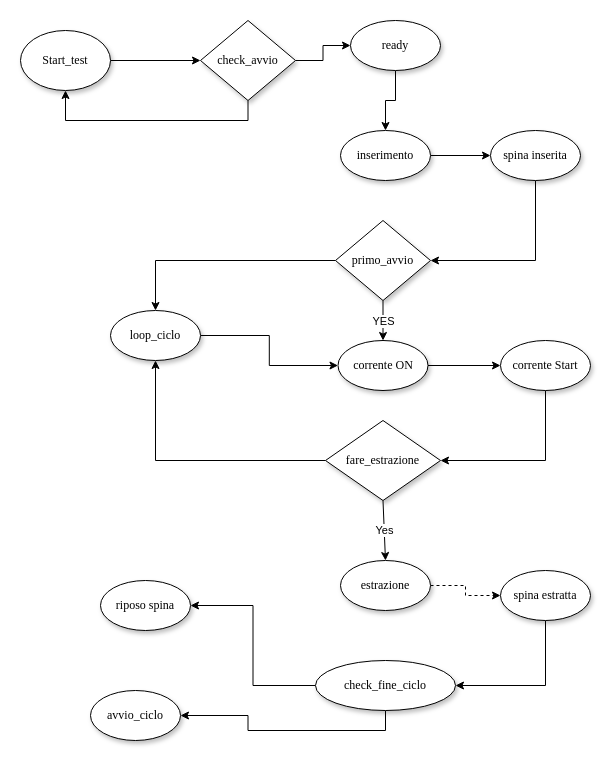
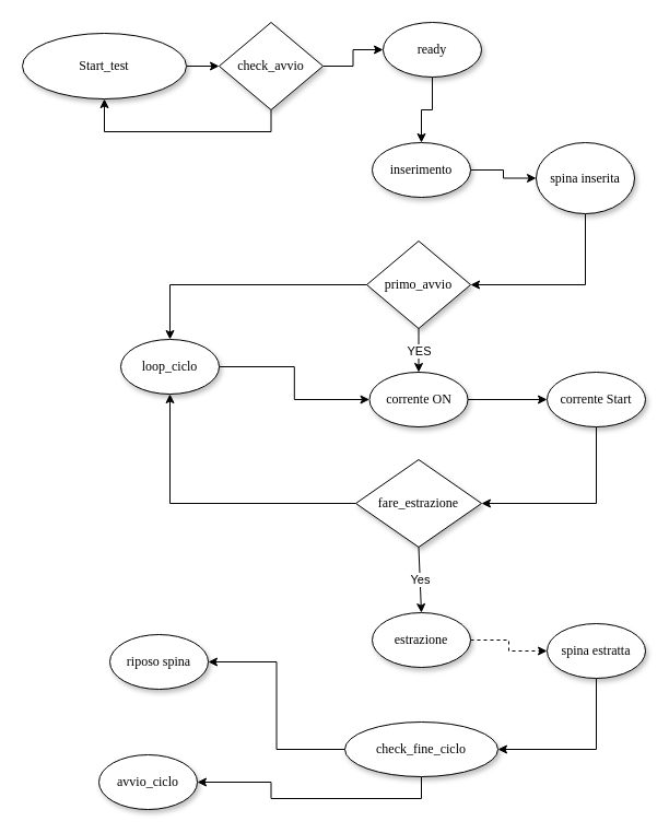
  <mxCell id="0" />
  <mxCell id="1" parent="0" />
  <mxCell id="2" style="edgeStyle=orthogonalEdgeStyle;rounded=0;orthogonalLoop=1;jettySize=auto;html=1;exitX=1;exitY=0.5;exitDx=0;exitDy=0;entryX=0;entryY=0.5;entryDx=0;entryDy=0;" edge="1" parent="1" source="3" target="32"><mxGeometry relative="1" as="geometry" /></mxCell>
- <mxCell id="3" value="Start_test" style="ellipse;whiteSpace=wrap;html=1;rounded=0;shadow=1;comic=0;labelBackgroundColor=none;strokeWidth=1;fontFamily=Verdana;fontSize=12;align=center;" parent="1" vertex="1"><mxGeometry x="20" y="30" width="90" height="60" as="geometry" /></mxCell>
+ <mxCell id="3" value="Start_test" style="ellipse;whiteSpace=wrap;html=1;rounded=0;shadow=1;comic=0;labelBackgroundColor=none;strokeWidth=1;fontFamily=Verdana;fontSize=12;align=center;" parent="1" vertex="1"><mxGeometry x="20" y="30" width="150" height="60" as="geometry" /></mxCell>
  <mxCell id="4" style="edgeStyle=orthogonalEdgeStyle;rounded=0;orthogonalLoop=1;jettySize=auto;html=1;exitX=0.5;exitY=1;exitDx=0;exitDy=0;entryX=0.5;entryY=0;entryDx=0;entryDy=0;" edge="1" parent="1" source="5" target="7"><mxGeometry relative="1" as="geometry" /></mxCell>
  <mxCell id="5" value="ready" style="ellipse;whiteSpace=wrap;html=1;rounded=0;shadow=1;comic=0;labelBackgroundColor=none;strokeWidth=1;fontFamily=Verdana;fontSize=12;align=center;" parent="1" vertex="1"><mxGeometry x="350" y="20" width="90" height="50" as="geometry" /></mxCell>
  <mxCell id="6" style="edgeStyle=orthogonalEdgeStyle;rounded=0;orthogonalLoop=1;jettySize=auto;html=1;exitX=1;exitY=0.5;exitDx=0;exitDy=0;entryX=0;entryY=0.5;entryDx=0;entryDy=0;" edge="1" parent="1" source="7" target="11"><mxGeometry relative="1" as="geometry" /></mxCell>
  <mxCell id="7" value="inserimento" style="ellipse;whiteSpace=wrap;html=1;rounded=0;shadow=1;comic=0;labelBackgroundColor=none;strokeWidth=1;fontFamily=Verdana;fontSize=12;align=center;" vertex="1" parent="1"><mxGeometry x="340" y="130" width="90" height="50" as="geometry" /></mxCell>
  <mxCell id="8" style="edgeStyle=orthogonalEdgeStyle;rounded=0;orthogonalLoop=1;jettySize=auto;html=1;exitX=1;exitY=0.5;exitDx=0;exitDy=0;entryX=0;entryY=0.5;entryDx=0;entryDy=0;dashed=1;" edge="1" parent="1" source="9" target="13"><mxGeometry relative="1" as="geometry" /></mxCell>
  <mxCell id="9" value="estrazione" style="ellipse;whiteSpace=wrap;html=1;rounded=0;shadow=1;comic=0;labelBackgroundColor=none;strokeWidth=1;fontFamily=Verdana;fontSize=12;align=center;" vertex="1" parent="1"><mxGeometry x="340" y="560" width="90" height="50" as="geometry" /></mxCell>
  <mxCell id="10" style="edgeStyle=orthogonalEdgeStyle;rounded=0;orthogonalLoop=1;jettySize=auto;html=1;exitX=0.5;exitY=1;exitDx=0;exitDy=0;entryX=1;entryY=0.5;entryDx=0;entryDy=0;" edge="1" parent="1" source="11" target="27"><mxGeometry relative="1" as="geometry" /></mxCell>
- <mxCell id="11" value="spina inserita" style="ellipse;whiteSpace=wrap;html=1;rounded=0;shadow=1;comic=0;labelBackgroundColor=none;strokeWidth=1;fontFamily=Verdana;fontSize=12;align=center;" vertex="1" parent="1"><mxGeometry x="490" y="130" width="90" height="50" as="geometry" /></mxCell>
+ <mxCell id="11" value="spina inserita" style="ellipse;whiteSpace=wrap;html=1;rounded=0;shadow=1;comic=0;labelBackgroundColor=none;strokeWidth=1;fontFamily=Verdana;fontSize=12;align=center;" vertex="1" parent="1"><mxGeometry x="490" y="130" width="90" height="65" as="geometry" /></mxCell>
  <mxCell id="12" style="edgeStyle=orthogonalEdgeStyle;rounded=0;orthogonalLoop=1;jettySize=auto;html=1;exitX=0.5;exitY=1;exitDx=0;exitDy=0;entryX=1;entryY=0.5;entryDx=0;entryDy=0;" edge="1" parent="1" source="13" target="25"><mxGeometry relative="1" as="geometry" /></mxCell>
  <mxCell id="13" value="spina estratta" style="ellipse;whiteSpace=wrap;html=1;rounded=0;shadow=1;comic=0;labelBackgroundColor=none;strokeWidth=1;fontFamily=Verdana;fontSize=12;align=center;" vertex="1" parent="1"><mxGeometry x="500" y="570" width="90" height="50" as="geometry" /></mxCell>
  <mxCell id="14" value="riposo spina" style="ellipse;whiteSpace=wrap;html=1;rounded=0;shadow=1;comic=0;labelBackgroundColor=none;strokeWidth=1;fontFamily=Verdana;fontSize=12;align=center;" vertex="1" parent="1"><mxGeometry x="100" y="580" width="90" height="50" as="geometry" /></mxCell>
  <mxCell id="15" style="edgeStyle=orthogonalEdgeStyle;rounded=0;orthogonalLoop=1;jettySize=auto;html=1;exitX=1;exitY=0.5;exitDx=0;exitDy=0;entryX=0;entryY=0.5;entryDx=0;entryDy=0;" edge="1" parent="1" source="16" target="18"><mxGeometry relative="1" as="geometry" /></mxCell>
  <mxCell id="16" value="corrente ON" style="ellipse;whiteSpace=wrap;html=1;rounded=0;shadow=1;comic=0;labelBackgroundColor=none;strokeWidth=1;fontFamily=Verdana;fontSize=12;align=center;" vertex="1" parent="1"><mxGeometry x="337.5" y="340" width="90" height="50" as="geometry" /></mxCell>
  <mxCell id="17" style="edgeStyle=orthogonalEdgeStyle;rounded=0;orthogonalLoop=1;jettySize=auto;html=1;exitX=0.5;exitY=1;exitDx=0;exitDy=0;entryX=1;entryY=0.5;entryDx=0;entryDy=0;" edge="1" parent="1" source="18" target="33"><mxGeometry relative="1" as="geometry"><mxPoint x="320" y="465" as="targetPoint" /></mxGeometry></mxCell>
  <mxCell id="18" value="corrente Start" style="ellipse;whiteSpace=wrap;html=1;rounded=0;shadow=1;comic=0;labelBackgroundColor=none;strokeWidth=1;fontFamily=Verdana;fontSize=12;align=center;" vertex="1" parent="1"><mxGeometry x="500" y="340" width="90" height="50" as="geometry" /></mxCell>
  <mxCell id="19" style="edgeStyle=orthogonalEdgeStyle;rounded=0;orthogonalLoop=1;jettySize=auto;html=1;exitX=1;exitY=0.5;exitDx=0;exitDy=0;entryX=0;entryY=0.5;entryDx=0;entryDy=0;" edge="1" parent="1" source="20" target="16"><mxGeometry relative="1" as="geometry" /></mxCell>
  <mxCell id="20" value="loop_ciclo" style="ellipse;whiteSpace=wrap;html=1;rounded=0;shadow=1;comic=0;labelBackgroundColor=none;strokeWidth=1;fontFamily=Verdana;fontSize=12;align=center;" vertex="1" parent="1"><mxGeometry x="110" y="310" width="90" height="50" as="geometry" /></mxCell>
  <mxCell id="21" value="avvio_ciclo" style="ellipse;whiteSpace=wrap;html=1;rounded=0;shadow=1;comic=0;labelBackgroundColor=none;strokeWidth=1;fontFamily=Verdana;fontSize=12;align=center;" vertex="1" parent="1"><mxGeometry x="90" y="690" width="90" height="50" as="geometry" /></mxCell>
  <mxCell id="22" style="edgeStyle=orthogonalEdgeStyle;rounded=0;orthogonalLoop=1;jettySize=auto;html=1;exitX=0;exitY=0.5;exitDx=0;exitDy=0;entryX=0.5;entryY=1;entryDx=0;entryDy=0;" edge="1" parent="1" source="33" target="20"><mxGeometry relative="1" as="geometry"><mxPoint x="180" y="465" as="sourcePoint" /></mxGeometry></mxCell>
  <mxCell id="23" style="edgeStyle=orthogonalEdgeStyle;rounded=0;orthogonalLoop=1;jettySize=auto;html=1;exitX=0.5;exitY=1;exitDx=0;exitDy=0;entryX=1;entryY=0.5;entryDx=0;entryDy=0;" edge="1" parent="1" source="25" target="21"><mxGeometry relative="1" as="geometry" /></mxCell>
  <mxCell id="24" style="edgeStyle=orthogonalEdgeStyle;rounded=0;orthogonalLoop=1;jettySize=auto;html=1;exitX=0;exitY=0.5;exitDx=0;exitDy=0;entryX=1;entryY=0.5;entryDx=0;entryDy=0;" edge="1" parent="1" source="25" target="14"><mxGeometry relative="1" as="geometry" /></mxCell>
  <mxCell id="25" value="check_fine_ciclo" style="ellipse;whiteSpace=wrap;html=1;rounded=0;shadow=1;comic=0;labelBackgroundColor=none;strokeWidth=1;fontFamily=Verdana;fontSize=12;align=center;" vertex="1" parent="1"><mxGeometry x="315" y="660" width="140" height="50" as="geometry" /></mxCell>
  <mxCell id="26" style="edgeStyle=orthogonalEdgeStyle;rounded=0;orthogonalLoop=1;jettySize=auto;html=1;exitX=0;exitY=0.5;exitDx=0;exitDy=0;entryX=0.5;entryY=0;entryDx=0;entryDy=0;" edge="1" parent="1" source="27" target="20"><mxGeometry relative="1" as="geometry" /></mxCell>
  <mxCell id="27" value="primo_avvio" style="rhombus;whiteSpace=wrap;html=1;fontFamily=Verdana;rounded=0;shadow=1;comic=0;labelBackgroundColor=none;strokeWidth=1;" vertex="1" parent="1"><mxGeometry x="335" y="220" width="95" height="80" as="geometry" /></mxCell>
  <mxCell id="28" value="" style="endArrow=classic;html=1;rounded=0;exitX=0.5;exitY=1;exitDx=0;exitDy=0;entryX=0.5;entryY=0;entryDx=0;entryDy=0;" edge="1" parent="1" source="27" target="16"><mxGeometry relative="1" as="geometry"><mxPoint x="370" y="330" as="sourcePoint" /><mxPoint x="470" y="330" as="targetPoint" /></mxGeometry></mxCell>
  <mxCell id="29" value="YES" style="edgeLabel;resizable=0;html=1;align=center;verticalAlign=middle;" connectable="0" vertex="1" parent="28"><mxGeometry relative="1" as="geometry" /></mxCell>
  <mxCell id="30" style="edgeStyle=orthogonalEdgeStyle;rounded=0;orthogonalLoop=1;jettySize=auto;html=1;exitX=1;exitY=0.5;exitDx=0;exitDy=0;entryX=0;entryY=0.5;entryDx=0;entryDy=0;" edge="1" parent="1" source="32" target="5"><mxGeometry relative="1" as="geometry" /></mxCell>
  <mxCell id="31" style="edgeStyle=orthogonalEdgeStyle;rounded=0;orthogonalLoop=1;jettySize=auto;html=1;exitX=0.5;exitY=1;exitDx=0;exitDy=0;entryX=0.5;entryY=1;entryDx=0;entryDy=0;" edge="1" parent="1" source="32" target="3"><mxGeometry relative="1" as="geometry" /></mxCell>
  <mxCell id="32" value="check_avvio" style="rhombus;whiteSpace=wrap;html=1;fontFamily=Verdana;rounded=0;shadow=1;comic=0;labelBackgroundColor=none;strokeWidth=1;" vertex="1" parent="1"><mxGeometry x="200" y="20" width="95" height="80" as="geometry" /></mxCell>
  <mxCell id="33" value="fare_estrazione" style="rhombus;whiteSpace=wrap;html=1;fontFamily=Verdana;rounded=0;shadow=1;comic=0;labelBackgroundColor=none;strokeWidth=1;" vertex="1" parent="1"><mxGeometry x="325" y="420" width="115" height="80" as="geometry" /></mxCell>
  <mxCell id="34" value="" style="endArrow=classic;html=1;rounded=0;exitX=0.5;exitY=1;exitDx=0;exitDy=0;entryX=0.5;entryY=0;entryDx=0;entryDy=0;" edge="1" parent="1" source="33" target="9"><mxGeometry relative="1" as="geometry"><mxPoint x="370" y="530" as="sourcePoint" /><mxPoint x="470" y="530" as="targetPoint" /></mxGeometry></mxCell>
  <mxCell id="35" value="Yes" style="edgeLabel;resizable=0;html=1;align=center;verticalAlign=middle;" connectable="0" vertex="1" parent="34"><mxGeometry relative="1" as="geometry" /></mxCell>
